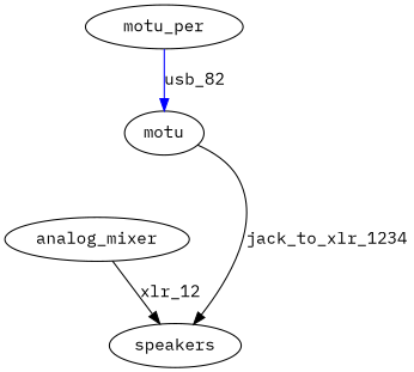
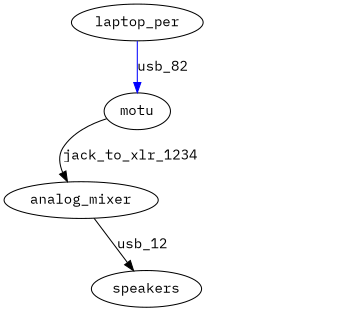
  digraph {
    fontname="IBM Plex Mono"
    node [fontname="IBM Plex Mono"]
    edge [fontname="IBM Plex Mono"]
-   laptop_per [label=motu_per]
+   laptop_per
    motu
    analog_mixer
    speakers
    laptop_per -> motu [color=blue label=usb_82]
-   motu -> speakers [label=jack_to_xlr_1234]
-   analog_mixer -> speakers [label=xlr_12]
+   motu -> analog_mixer [label=jack_to_xlr_1234]
+   analog_mixer -> speakers [label=usb_12]
  }
